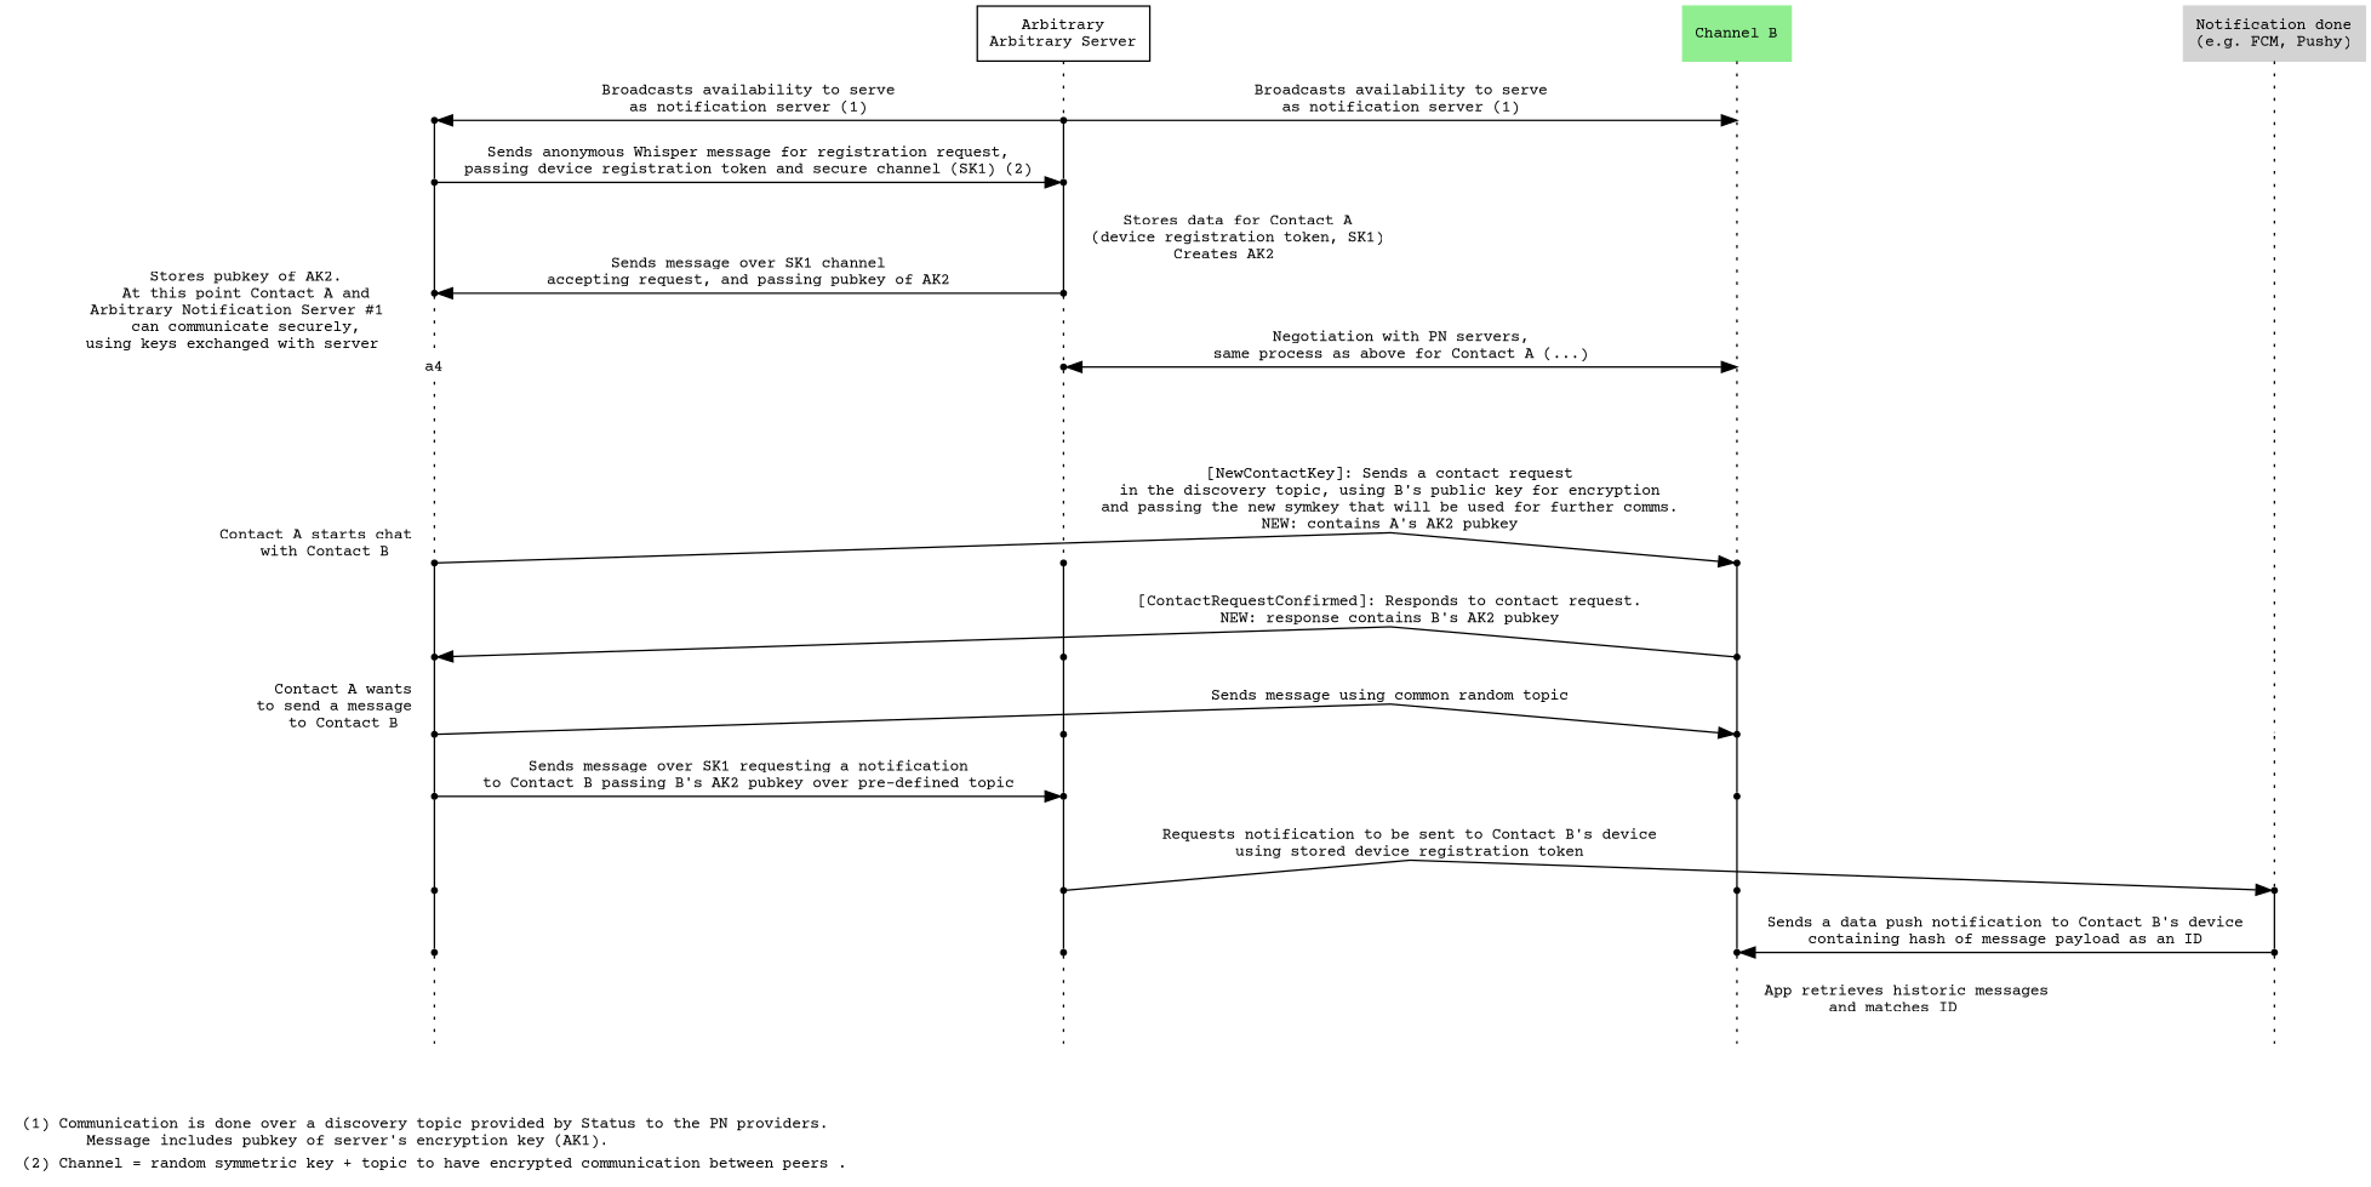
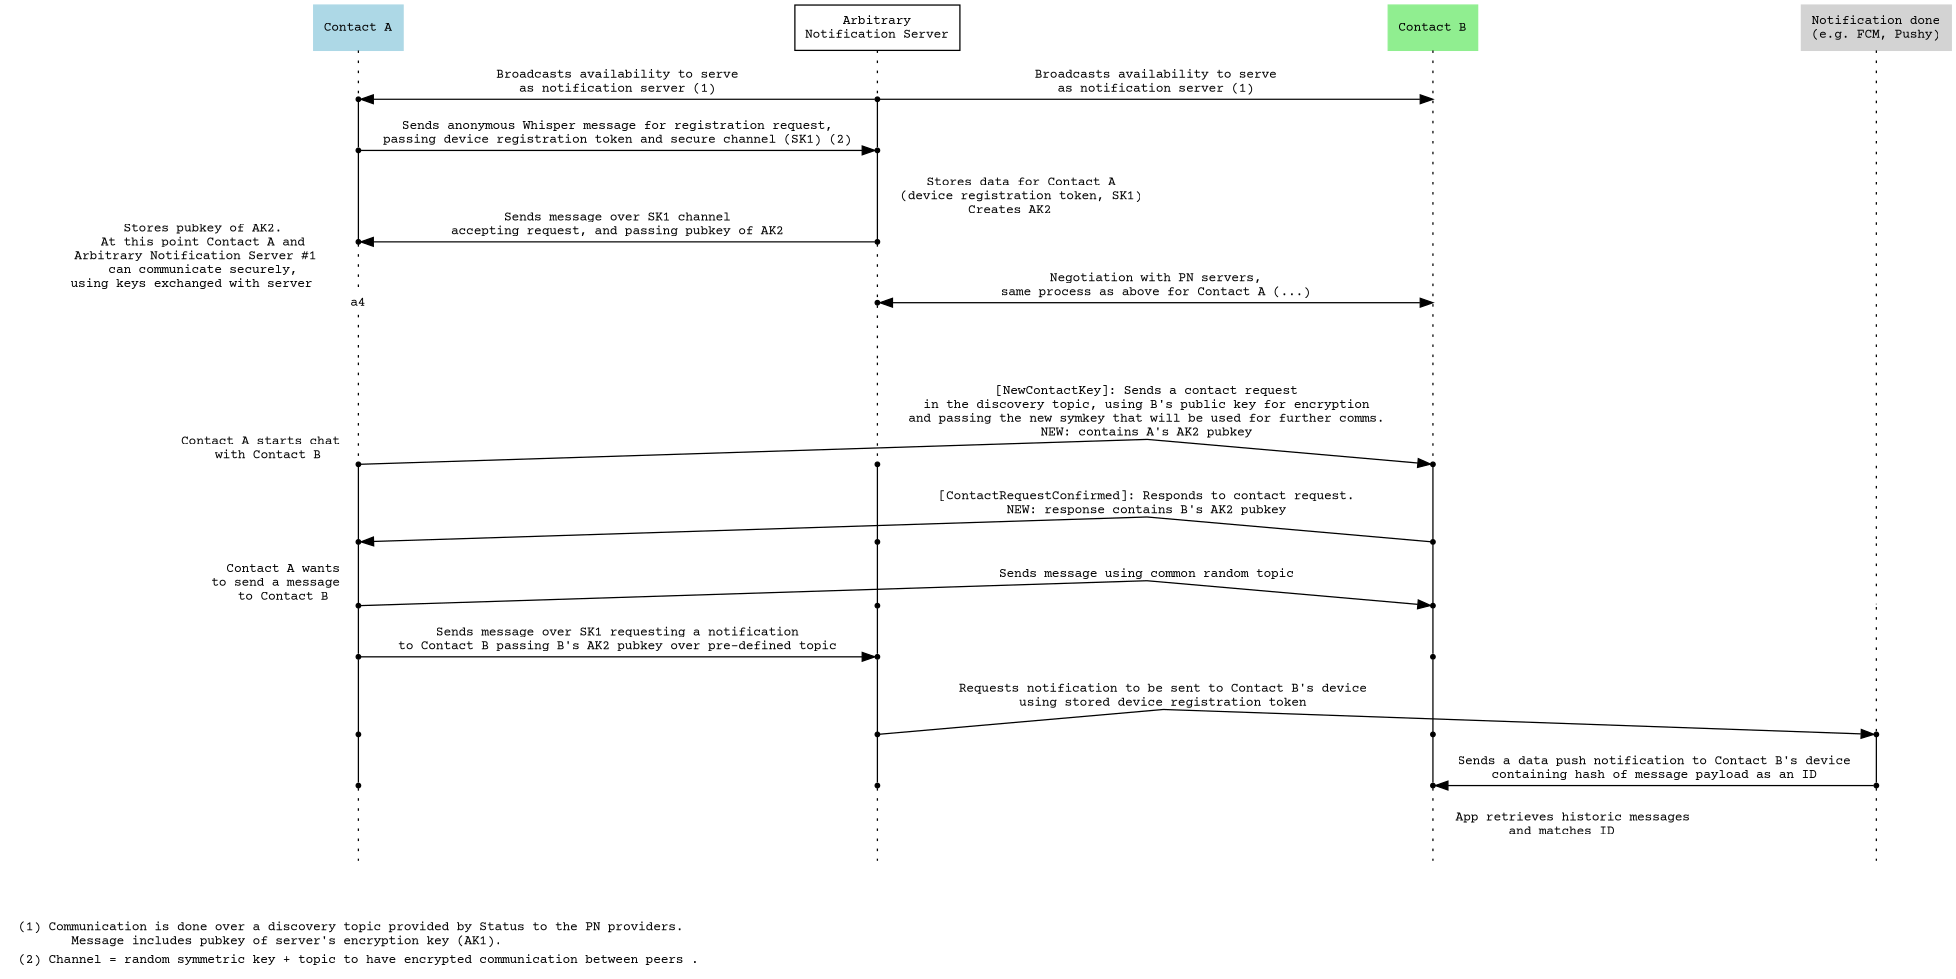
  digraph {
    fontname="Courier Prime"
    nodesep=0.5
    ranksep=0.5
    splines=line
    node [fontname="Courier Prime" fontsize=10 shape=point]
    edge [dir=none fontname="Courier Prime" fontsize=10 weight=1000]
-   n2 [label="Arbitrary\nArbitrary Server" shape=Square]
-   n3 [color=lightgreen label="Channel B" shape=Square style=filled]
+   n1 [color=lightblue label="Contact A" shape=Square style=filled]
+   n2 [label="Arbitrary\nNotification Server" shape=Square]
+   n3 [color=lightgreen label="Contact B" shape=Square style=filled]
    n4 [color=lightgray label="Notification done\n(e.g. FCM, Pushy)" shape=Square style=filled]
    a2
    w1_2
    b2 [height=0 style=invis]
    p2 [height=0 style=invis]
    a3
    w1_3
    b3 [height=0 style=invis]
    p3 [height=0 style=invis]
    a1
    w1_1
    b1 [height=0 style=invis]
    b4 [height=0 style=invis]
    w1_4
    a6 [xlabel="Contact A starts chat  \nwith Contact B"]
    b6
    a7
    b7
    a8 [xlabel="Contact A wants\nto send a message  \nto Contact B"]
    b8
    a9
    w1_9
    w1_10
    p10
    b11
    p11
    p1 [height=0 style=invis]
    a4 [height=0 shape=none width=0 xlabel="Stores pubkey of AK2.\nAt this point Contact A and\n Arbitrary Notification Server #1   \ncan communicate securely,\nusing keys exchanged with server   "]
    p4 [height=0 style=invis]
    b5 [height=0 style=invis]
    w1_5 [height=0 style=invis]
    b9
    a10
    w1_11
    bmax [style=invis]
    pmax [style=invis]
    a5 [height=0 style=invis]
    p5 [height=0 style=invis]
    a11
    amax [style=invis]
    n44 [label=<   <table border="0" cellborder="0" cellspacing="0">     <tr><td align="left">(1) Communication is done over a discovery topic provided by Status to the PN providers.<br align="left"/>       Message includes pubkey of server's encryption key (AK1).<br align="left"/></td></tr>     <tr><td align="left">(2) Channel = random symmetric key + topic to have encrypted communication between peers .<br align="left"/></td></tr>   </table>> shape=plaintext]
    w1_6
    w1_7
    w1_8
    w1_max [style=invis]
    p6 [height=0 style=invis]
    p7 [height=0 style=invis]
    p8 [height=0 style=invis]
    p9 [height=0 style=invis]
    b10
    subgraph sub_1 {
      rank=same
+     n1
      n2
      n3
      n4
    }
    subgraph sub_2 {
      rank=same
      a8
      b8
    }
    subgraph sub_3 {
      rank=same
      a2
      w1_2
      b2
      p2
    }
    subgraph sub_4 {
      rank=same
      a7
      b7
    }
    subgraph sub_5 {
      rank=same
      a3
      w1_3
      b3
      p3
    }
    subgraph sub_6 {
      rank=same
      a1
      w1_1
    }
    subgraph sub_7 {
      rank=same
      w1_10
      p10
    }
    subgraph sub_8 {
      rank=same
      w1_1
      b1
    }
    subgraph sub_9 {
      rank=same
      b4
      w1_4
    }
    subgraph sub_10 {
      rank=same
      b11
      p11
    }
    subgraph sub_11 {
      rank=same
      a6
      b6
    }
    subgraph sub_12 {
      rank=same
      a9
      w1_9
    }
+   n1 -> n2 [style=invis weight=""]
+   n1 -> a1 [style=dotted]
    n2 -> n3 [style=invis weight=""]
    n2 -> w1_1 [style=dotted]
    n3 -> n4 [style=invis weight=""]
    n3 -> b1 [style=dotted]
    n4 -> p1 [style=dotted]
    a2 -> w1_2 [style=invis weight=""]
    a2 -> w1_2 [dir=forward label="Sends anonymous Whisper message for registration request,\npassing device registration token and secure channel (SK1) (2)" weight=""]
    a2 -> a3
    w1_2 -> b2 [style=invis weight=""]
    w1_2 -> w1_3 [label="   Stores data for Contact A\n   (device registration token, SK1)\nCreates AK2"]
    b2 -> p2 [style=invis weight=""]
    b2 -> b3 [style=dotted]
    p2 -> p3 [style=dotted]
    a3 -> w1_3 [style=invis weight=""]
    a3 -> w1_3 [dir=back label="Sends message over SK1 channel\naccepting request, and passing pubkey of AK2" weight=""]
    a3 -> a4 [style=dotted]
    w1_3 -> b3 [style=invis weight=""]
    w1_3 -> w1_4 [style=dotted]
    b3 -> p3 [style=invis weight=""]
    b3 -> b4 [style=dotted]
    p3 -> p4 [style=dotted]
    a1 -> a2
    a1 -> w1_1 [dir=back label="Broadcasts availability to serve\nas notification server (1)" weight=""]
    w1_1 -> w1_2
    w1_1 -> b1 [dir=forward label="Broadcasts availability to serve\nas notification server (1)" weight=""]
    b1 -> b2 [style=dotted]
    b4 -> b5 [style=dotted]
    w1_4 -> b4 [dir=both label="Negotiation with PN servers,\nsame process as above for Contact A (...)" weight=""]
    w1_4 -> w1_5 [style=dotted]
    a6 -> b6 [dir=forward label="[NewContactKey]: Sends a contact request\nin the discovery topic, using B's public key for encryption\nand passing the new symkey that will be used for further comms.\nNEW: contains A's AK2 pubkey" weight=""]
    a6 -> a7
    b6 -> b7
    a7 -> b7 [dir=back label="[ContactRequestConfirmed]: Responds to contact request.\nNEW: response contains B's AK2 pubkey" weight=""]
    a7 -> a8
    b7 -> b8
    a8 -> b8 [dir=forward label="Sends message using common random topic" weight=""]
    a8 -> a9
    b8 -> b9
    a9 -> w1_9 [dir=forward label="Sends message over SK1 requesting a notification\nto Contact B passing B's AK2 pubkey over pre-defined topic" weight=""]
    a9 -> a10
    w1_9 -> w1_10
    w1_10 -> p10 [dir=forward label="Requests notification to be sent to Contact B's device\nusing stored device registration token" weight=""]
    w1_10 -> w1_11
    p10 -> p11
    b11 -> p11 [dir=back label="Sends a data push notification to Contact B's device\ncontaining hash of message payload as an ID" weight=""]
    b11 -> bmax [label="   App retrieves historic messages\nand matches ID" style=dotted]
    p11 -> pmax [style=dotted]
    p1 -> p2 [style=dotted]
    a4 -> a5 [style=dotted]
    p4 -> p5 [style=dotted]
    b5 -> b6 [style=dotted]
    w1_5 -> w1_6 [style=dotted]
    b9 -> b10
    a10 -> a11
    w1_11 -> w1_max [style=dotted]
    a5 -> a6 [style=dotted]
    p5 -> p6 [style=dotted]
    a11 -> amax [style=dotted]
    amax -> n44 [style=invis]
    w1_6 -> w1_7
    w1_7 -> w1_8
    w1_8 -> w1_9
    p6 -> p7 [style=dotted]
    p7 -> p8 [style=dotted]
    p8 -> p9 [style=dotted]
    p9 -> p10 [style=dotted]
    b10 -> b11
  }
